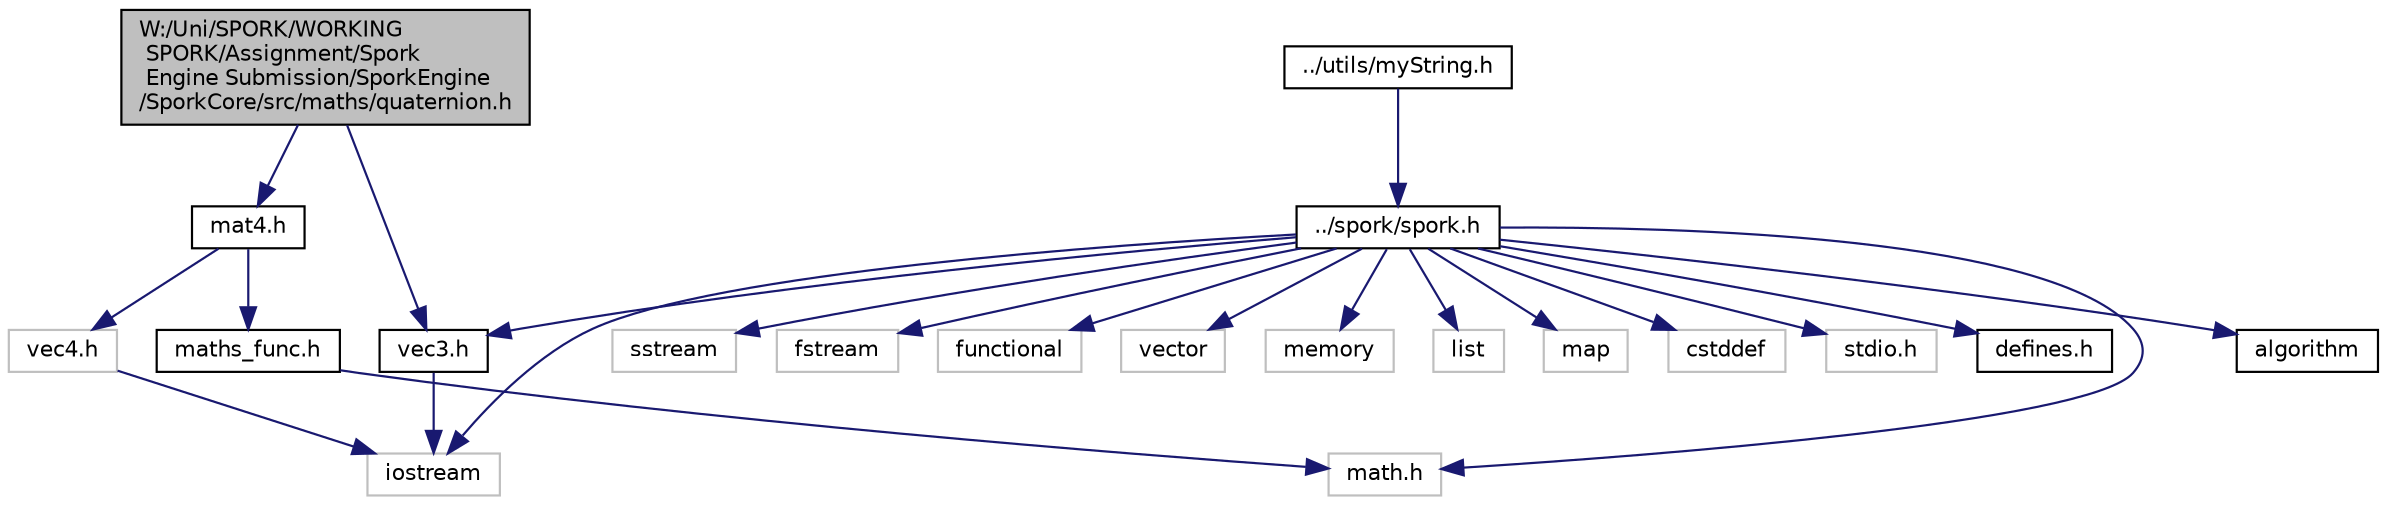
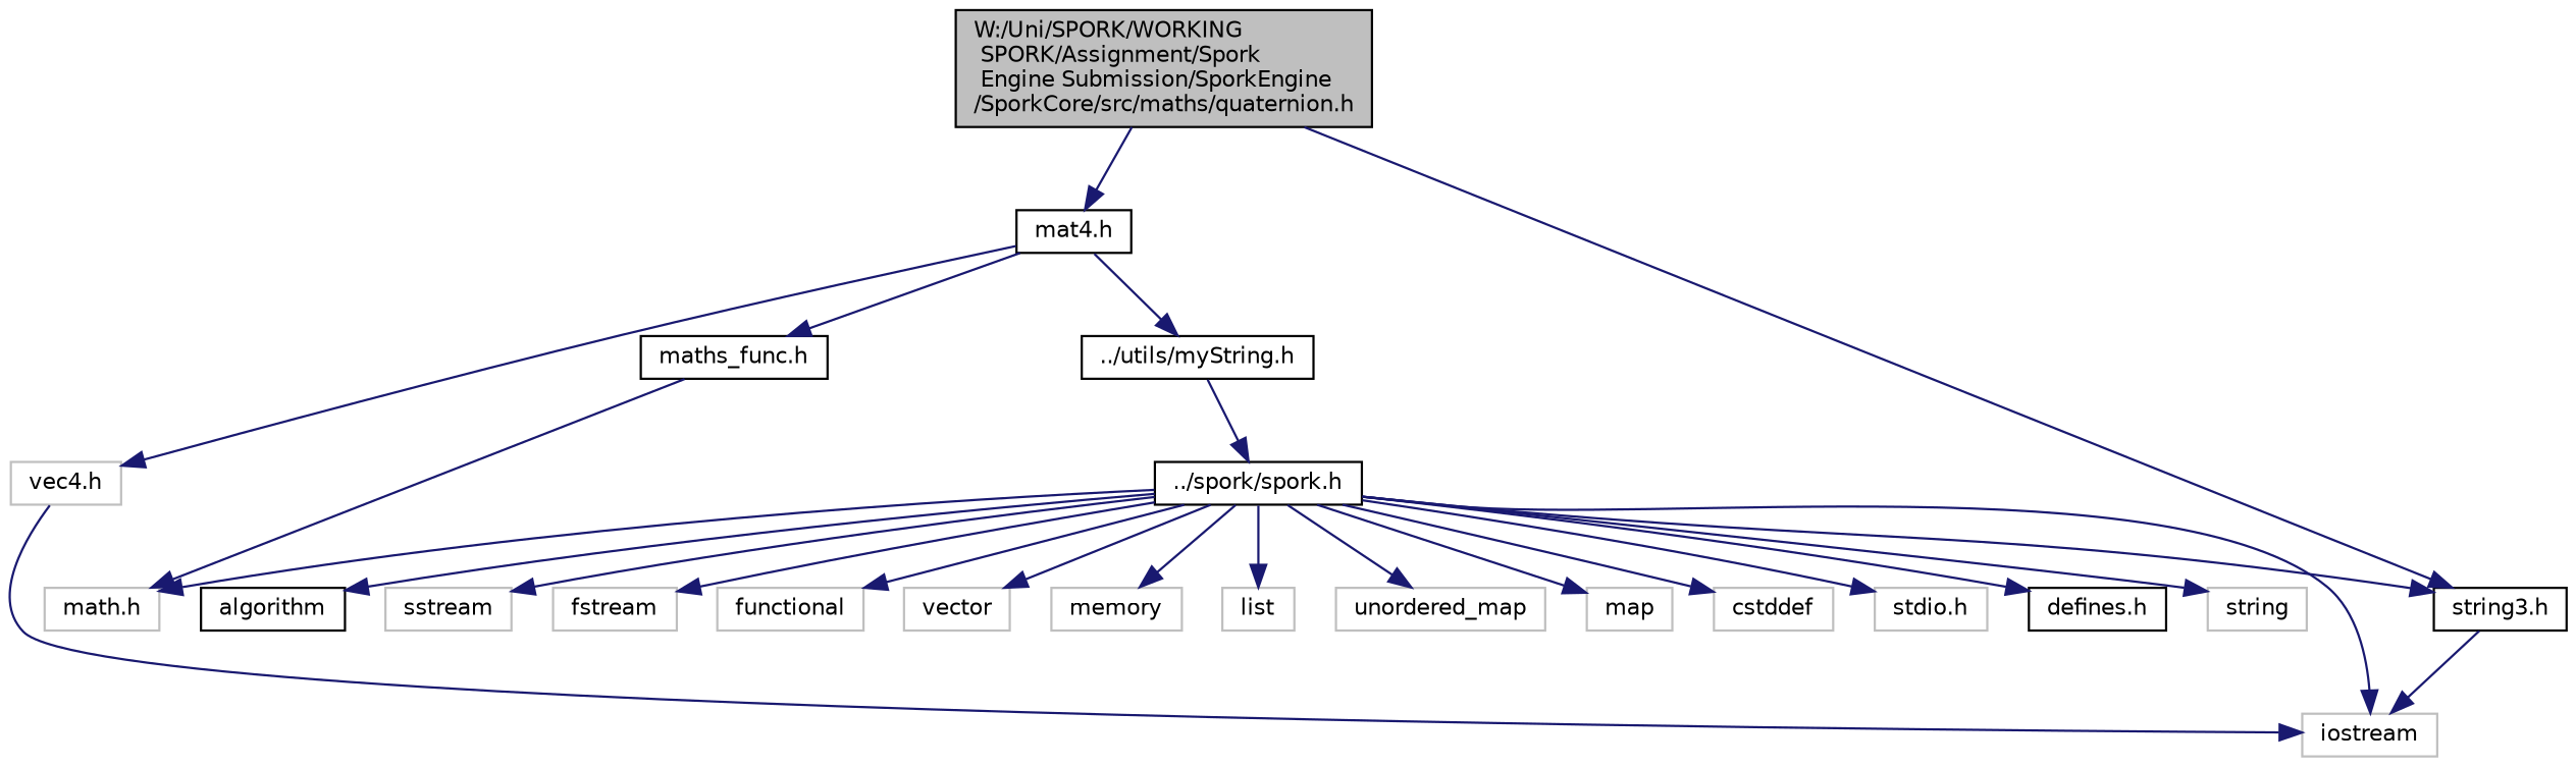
  digraph {
    node [color=grey75 fillcolor=white fontname=Helvetica fontsize=10 shape=record style=filled]
    edge [color=midnightblue fontname=Helvetica fontsize=10 labelfontname=Helvetica labelfontsize=10 style=solid]
    n1 [color=black fillcolor=grey75 fontcolor=black height=0.2 label="W:/Uni/SPORK/WORKING\l SPORK/Assignment/Spork\l Engine Submission/SporkEngine\l/SporkCore/src/maths/quaternion.h" width=0.4]
-   n2 [color=black height=0.2 label="vec3.h" width=0.4]
+   n2 [color=black height=0.2 label="string3.h" width=0.4]
    n3 [color=black height=0.2 label="mat4.h" width=0.4]
    n4 [height=0.2 label=iostream width=0.4]
    n5 [color=black height=0.2 label="../utils/myString.h" width=0.4]
    n6 [color=black height=0.2 label="maths_func.h" width=0.4]
    n7 [height=0.2 label="vec4.h" width=0.4]
    n8 [color=black height=0.2 label="../spork/spork.h" width=0.4]
    n9 [height=0.2 label="math.h" width=0.4]
+   n10 [height=0.2 label=string width=0.4]
    n11 [color=black height=0.2 label=algorithm width=0.4]
    n12 [height=0.2 label=sstream width=0.4]
    n13 [height=0.2 label=fstream width=0.4]
    n14 [height=0.2 label=functional width=0.4]
    n15 [height=0.2 label=vector width=0.4]
    n16 [height=0.2 label=memory width=0.4]
    n17 [height=0.2 label=list width=0.4]
+   n18 [height=0.2 label=unordered_map width=0.4]
    n19 [height=0.2 label=map width=0.4]
    n20 [height=0.2 label=cstddef width=0.4]
    n21 [height=0.2 label="stdio.h" width=0.4]
    n22 [color=black height=0.2 label="defines.h" width=0.4]
    n1 -> n2
    n1 -> n3
    n2 -> n4
+   n3 -> n5
    n3 -> n6
    n3 -> n7
    n5 -> n8
    n6 -> n9
    n7 -> n4
    n8 -> n2
    n8 -> n4
    n8 -> n9
+   n8 -> n10
    n8 -> n11
    n8 -> n12
    n8 -> n13
    n8 -> n14
    n8 -> n15
    n8 -> n16
    n8 -> n17
+   n8 -> n18
    n8 -> n19
    n8 -> n20
    n8 -> n21
    n8 -> n22
  }
